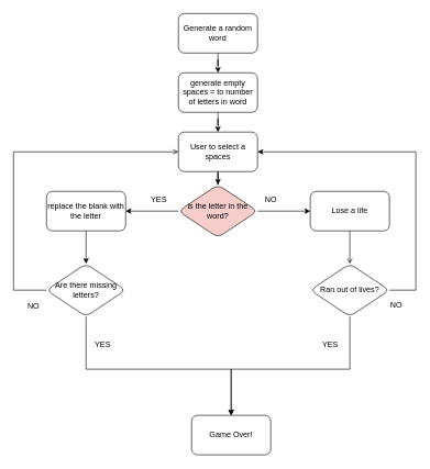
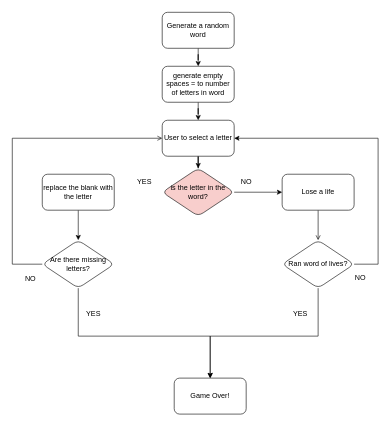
  <mxCell id="0" />
  <mxCell id="1" parent="0" />
  <mxCell id="2" value="" style="edgeStyle=orthogonalEdgeStyle;rounded=0;orthogonalLoop=1;jettySize=auto;html=1;" edge="1" parent="1" source="3" target="5"><mxGeometry relative="1" as="geometry" /></mxCell>
  <mxCell id="3" value="Generate a random word" style="rounded=1;whiteSpace=wrap;html=1;" vertex="1" parent="1"><mxGeometry x="270" y="20" width="120" height="60" as="geometry" /></mxCell>
  <mxCell id="4" value="" style="edgeStyle=orthogonalEdgeStyle;rounded=0;orthogonalLoop=1;jettySize=auto;html=1;" edge="1" parent="1" source="5" target="7"><mxGeometry relative="1" as="geometry" /></mxCell>
  <mxCell id="5" value="generate empty spaces = to number of letters in word" style="rounded=1;whiteSpace=wrap;html=1;" vertex="1" parent="1"><mxGeometry x="270" y="110" width="120" height="60" as="geometry" /></mxCell>
  <mxCell id="6" value="" style="edgeStyle=orthogonalEdgeStyle;rounded=0;orthogonalLoop=1;jettySize=auto;html=1;" edge="1" parent="1" source="7" target="10"><mxGeometry relative="1" as="geometry" /></mxCell>
- <mxCell id="7" value="User to select a spaces" style="whiteSpace=wrap;html=1;rounded=1;" vertex="1" parent="1"><mxGeometry x="270" y="200" width="120" height="60" as="geometry" /></mxCell>
- <mxCell id="8" value="" style="edgeStyle=orthogonalEdgeStyle;rounded=0;orthogonalLoop=1;jettySize=auto;html=1;" edge="1" parent="1" source="10" target="12"><mxGeometry relative="1" as="geometry" /></mxCell>
+ <mxCell id="7" value="User to select a letter" style="whiteSpace=wrap;html=1;rounded=1;" vertex="1" parent="1"><mxGeometry x="270" y="200" width="120" height="60" as="geometry" /></mxCell>
  <mxCell id="9" value="" style="edgeStyle=orthogonalEdgeStyle;rounded=0;orthogonalLoop=1;jettySize=auto;html=1;" edge="1" parent="1" source="10" target="15"><mxGeometry relative="1" as="geometry" /></mxCell>
  <mxCell id="10" value="is the letter in the word?" style="rhombus;whiteSpace=wrap;html=1;rounded=1;fillColor=#f8cecc;" vertex="1" parent="1"><mxGeometry x="270" y="280" width="120" height="80" as="geometry" /></mxCell>
  <mxCell id="11" value="" style="edgeStyle=orthogonalEdgeStyle;rounded=0;orthogonalLoop=1;jettySize=auto;html=1;" edge="1" parent="1" source="12" target="19"><mxGeometry relative="1" as="geometry" /></mxCell>
  <mxCell id="12" value="replace the blank with the letter" style="whiteSpace=wrap;html=1;rounded=1;" vertex="1" parent="1"><mxGeometry x="70" y="290" width="120" height="60" as="geometry" /></mxCell>
  <mxCell id="13" value="YES" style="text;html=1;align=center;verticalAlign=middle;resizable=0;points=[];autosize=1;strokeColor=none;fillColor=none;" vertex="1" parent="1"><mxGeometry x="215" y="288" width="50" height="30" as="geometry" /></mxCell>
  <mxCell id="14" value="" style="edgeStyle=orthogonalEdgeStyle;rounded=0;orthogonalLoop=1;jettySize=auto;html=1;endArrow=open;" edge="1" parent="1" source="15" target="24"><mxGeometry relative="1" as="geometry" /></mxCell>
  <mxCell id="15" value="Lose a life" style="whiteSpace=wrap;html=1;rounded=1;" vertex="1" parent="1"><mxGeometry x="470" y="290" width="120" height="60" as="geometry" /></mxCell>
  <mxCell id="16" value="NO" style="text;html=1;align=center;verticalAlign=middle;resizable=0;points=[];autosize=1;strokeColor=none;fillColor=none;" vertex="1" parent="1"><mxGeometry x="390" y="288" width="40" height="30" as="geometry" /></mxCell>
  <mxCell id="17" style="edgeStyle=orthogonalEdgeStyle;rounded=0;orthogonalLoop=1;jettySize=auto;html=1;entryX=0;entryY=0.5;entryDx=0;entryDy=0;endArrow=open;" edge="1" parent="1" source="19" target="7"><mxGeometry relative="1" as="geometry"><Array as="points"><mxPoint x="20" y="440" /><mxPoint x="20" y="230" /></Array></mxGeometry></mxCell>
  <mxCell id="18" value="" style="edgeStyle=orthogonalEdgeStyle;rounded=0;orthogonalLoop=1;jettySize=auto;html=1;" edge="1" parent="1" source="19" target="21"><mxGeometry relative="1" as="geometry"><Array as="points"><mxPoint x="130" y="560" /><mxPoint x="350" y="560" /></Array></mxGeometry></mxCell>
  <mxCell id="19" value="Are there missing letters?" style="rhombus;whiteSpace=wrap;html=1;rounded=1;" vertex="1" parent="1"><mxGeometry x="70" y="400" width="120" height="80" as="geometry" /></mxCell>
  <mxCell id="20" value="NO" style="text;html=1;align=center;verticalAlign=middle;resizable=0;points=[];autosize=1;strokeColor=none;fillColor=none;" vertex="1" parent="1"><mxGeometry x="30" y="450" width="40" height="30" as="geometry" /></mxCell>
  <mxCell id="21" value="Game Over!" style="whiteSpace=wrap;html=1;rounded=1;" vertex="1" parent="1"><mxGeometry x="290" y="630" width="120" height="60" as="geometry" /></mxCell>
  <mxCell id="22" style="edgeStyle=orthogonalEdgeStyle;rounded=0;orthogonalLoop=1;jettySize=auto;html=1;entryX=1;entryY=0.5;entryDx=0;entryDy=0;" edge="1" parent="1" source="24" target="7"><mxGeometry relative="1" as="geometry"><Array as="points"><mxPoint x="630" y="440" /><mxPoint x="630" y="230" /></Array></mxGeometry></mxCell>
  <mxCell id="23" style="edgeStyle=orthogonalEdgeStyle;rounded=0;orthogonalLoop=1;jettySize=auto;html=1;entryX=0.5;entryY=0;entryDx=0;entryDy=0;" edge="1" parent="1" source="24" target="21"><mxGeometry relative="1" as="geometry"><Array as="points"><mxPoint x="530" y="560" /><mxPoint x="350" y="560" /></Array></mxGeometry></mxCell>
- <mxCell id="24" value="Ran out of lives?" style="rhombus;whiteSpace=wrap;html=1;rounded=1;" vertex="1" parent="1"><mxGeometry x="470" y="400" width="120" height="80" as="geometry" /></mxCell>
+ <mxCell id="24" value="Ran word of lives?" style="rhombus;whiteSpace=wrap;html=1;rounded=1;" vertex="1" parent="1"><mxGeometry x="470" y="400" width="120" height="80" as="geometry" /></mxCell>
  <mxCell id="25" value="NO" style="text;html=1;align=center;verticalAlign=middle;resizable=0;points=[];autosize=1;strokeColor=none;fillColor=none;" vertex="1" parent="1"><mxGeometry x="580" y="448" width="40" height="30" as="geometry" /></mxCell>
  <mxCell id="26" value="YES" style="text;html=1;align=center;verticalAlign=middle;resizable=0;points=[];autosize=1;strokeColor=none;fillColor=none;" vertex="1" parent="1"><mxGeometry x="475" y="508" width="50" height="30" as="geometry" /></mxCell>
  <mxCell id="27" value="YES" style="text;html=1;align=center;verticalAlign=middle;resizable=0;points=[];autosize=1;strokeColor=none;fillColor=none;" vertex="1" parent="1"><mxGeometry x="130" y="508" width="50" height="30" as="geometry" /></mxCell>
